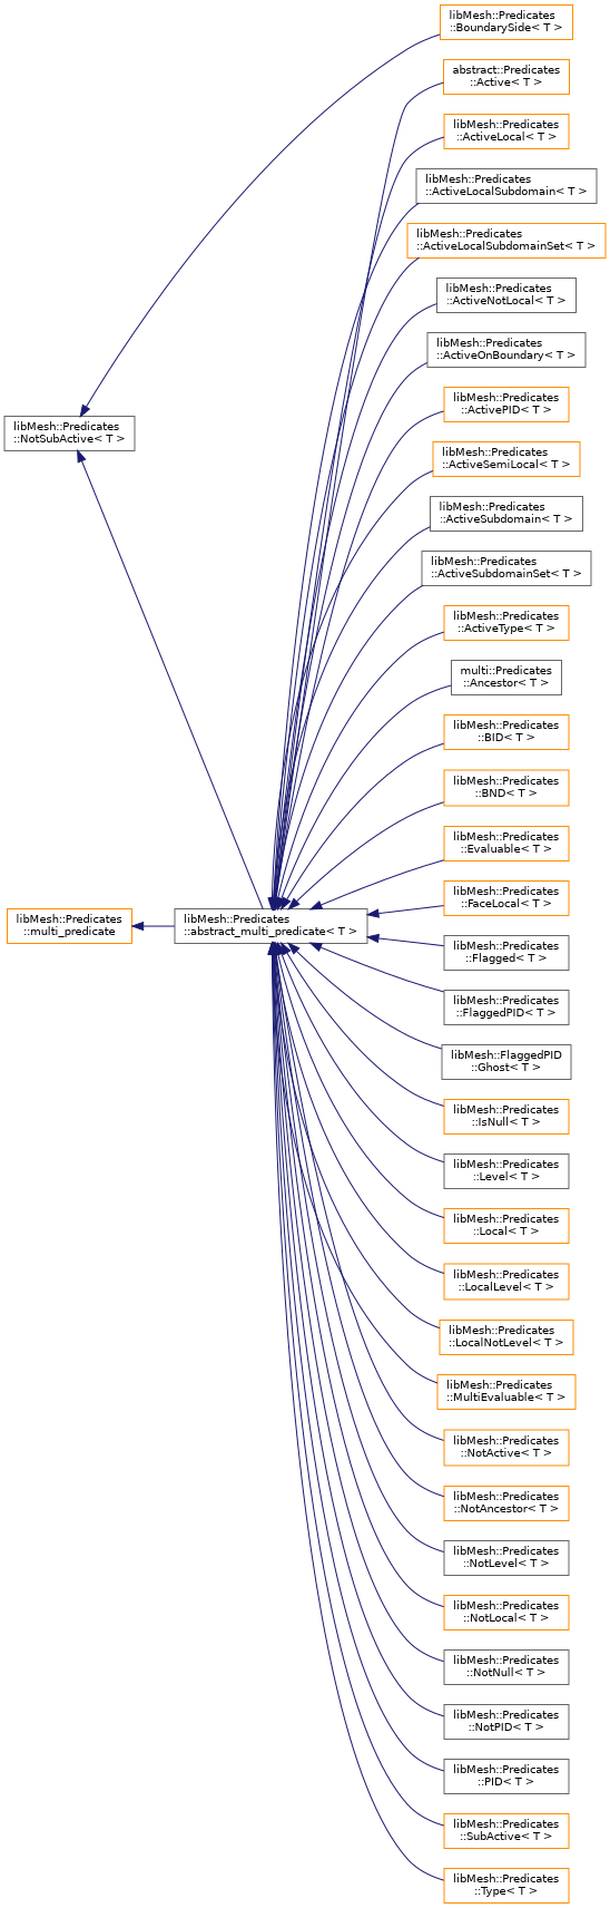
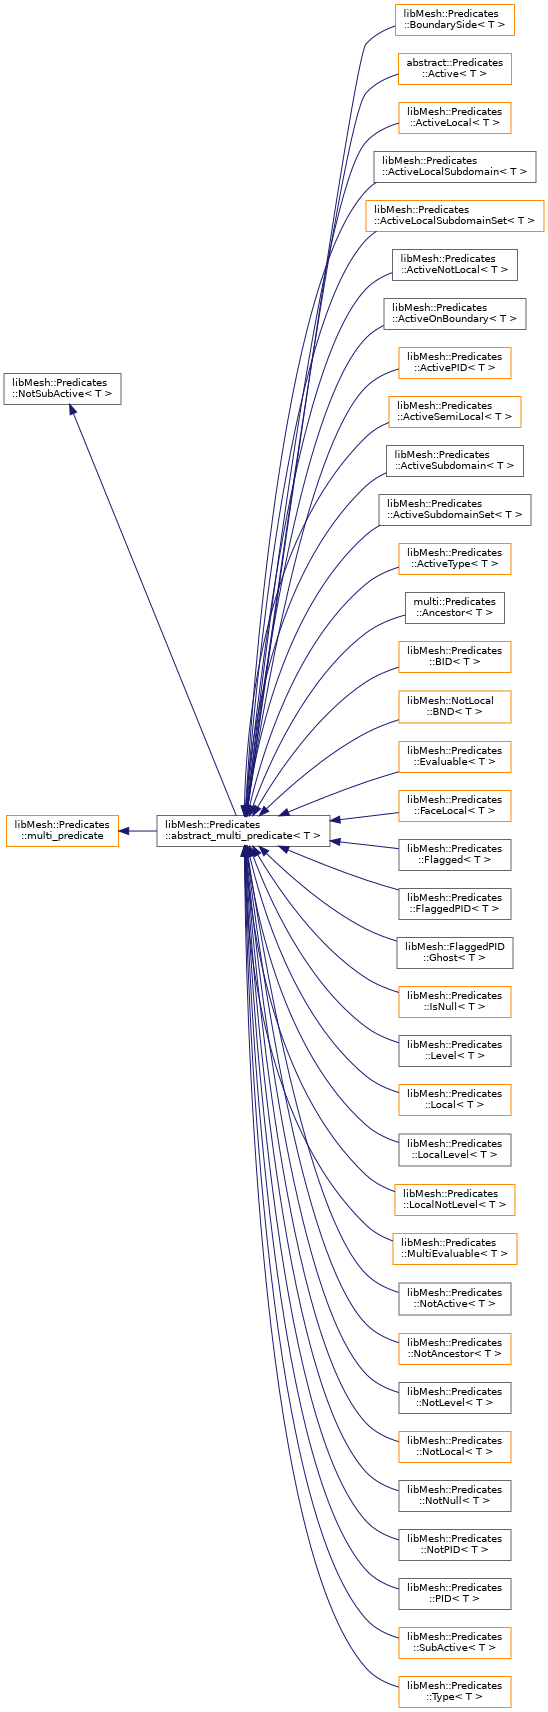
  digraph {
    rankdir=LR
    node [color=darkorange fillcolor=white fontname=Helvetica fontsize=10 shape=record style=filled]
    edge [color=midnightblue dir=back fontname=Helvetica fontsize=10 labelfontname=Helvetica labelfontsize=10 style=solid]
    n1 [height=0.2 label="libMesh::Predicates\l::multi_predicate" width=0.4]
    n2 [color=gray40 height=0.2 label="libMesh::Predicates\l::abstract_multi_predicate\< T \>" width=0.4]
    n3 [height=0.2 label="abstract::Predicates\l::Active\< T \>" width=0.4]
    n4 [height=0.2 label="libMesh::Predicates\l::ActiveLocal\< T \>" width=0.4]
    n5 [color=gray40 height=0.2 label="libMesh::Predicates\l::ActiveLocalSubdomain\< T \>" width=0.4]
    n6 [height=0.2 label="libMesh::Predicates\l::ActiveLocalSubdomainSet\< T \>" width=0.4]
    n7 [color=gray40 height=0.2 label="libMesh::Predicates\l::ActiveNotLocal\< T \>" width=0.4]
    n8 [color=gray40 height=0.2 label="libMesh::Predicates\l::ActiveOnBoundary\< T \>" width=0.4]
    n9 [height=0.2 label="libMesh::Predicates\l::ActivePID\< T \>" width=0.4]
    n10 [height=0.2 label="libMesh::Predicates\l::ActiveSemiLocal\< T \>" width=0.4]
    n11 [color=gray40 height=0.2 label="libMesh::Predicates\l::ActiveSubdomain\< T \>" width=0.4]
    n12 [color=gray40 height=0.2 label="libMesh::Predicates\l::ActiveSubdomainSet\< T \>" width=0.4]
    n13 [height=0.2 label="libMesh::Predicates\l::ActiveType\< T \>" width=0.4]
    n14 [color=gray40 height=0.2 label="multi::Predicates\l::Ancestor\< T \>" width=0.4]
    n15 [height=0.2 label="libMesh::Predicates\l::BID\< T \>" width=0.4]
-   n16 [height=0.2 label="libMesh::Predicates\l::BND\< T \>" width=0.4]
+   n16 [height=0.2 label="libMesh::NotLocal\l::BND\< T \>" width=0.4]
    n17 [height=0.2 label="libMesh::Predicates\l::BoundarySide\< T \>" width=0.4]
    n18 [height=0.2 label="libMesh::Predicates\l::Evaluable\< T \>" width=0.4]
    n19 [height=0.2 label="libMesh::Predicates\l::FaceLocal\< T \>" width=0.4]
    n20 [color=gray40 height=0.2 label="libMesh::Predicates\l::Flagged\< T \>" width=0.4]
    n21 [color=gray40 height=0.2 label="libMesh::Predicates\l::FlaggedPID\< T \>" width=0.4]
    n22 [color=gray40 height=0.2 label="libMesh::FlaggedPID\l::Ghost\< T \>" width=0.4]
    n23 [height=0.2 label="libMesh::Predicates\l::IsNull\< T \>" width=0.4]
    n24 [color=gray40 height=0.2 label="libMesh::Predicates\l::Level\< T \>" width=0.4]
    n25 [height=0.2 label="libMesh::Predicates\l::Local\< T \>" width=0.4]
-   n26 [height=0.2 label="libMesh::Predicates\l::LocalLevel\< T \>" width=0.4]
+   n26 [color=gray40 height=0.2 label="libMesh::Predicates\l::LocalLevel\< T \>" width=0.4]
    n27 [height=0.2 label="libMesh::Predicates\l::LocalNotLevel\< T \>" width=0.4]
    n28 [height=0.2 label="libMesh::Predicates\l::MultiEvaluable\< T \>" width=0.4]
-   n29 [height=0.2 label="libMesh::Predicates\l::NotActive\< T \>" width=0.4]
+   n29 [color=gray40 height=0.2 label="libMesh::Predicates\l::NotActive\< T \>" width=0.4]
    n30 [height=0.2 label="libMesh::Predicates\l::NotAncestor\< T \>" width=0.4]
    n31 [color=gray40 height=0.2 label="libMesh::Predicates\l::NotLevel\< T \>" width=0.4]
    n32 [height=0.2 label="libMesh::Predicates\l::NotLocal\< T \>" width=0.4]
    n33 [color=gray40 height=0.2 label="libMesh::Predicates\l::NotNull\< T \>" width=0.4]
    n34 [color=gray40 height=0.2 label="libMesh::Predicates\l::NotPID\< T \>" width=0.4]
    n35 [color=gray40 height=0.2 label="libMesh::Predicates\l::PID\< T \>" width=0.4]
    n36 [height=0.2 label="libMesh::Predicates\l::SubActive\< T \>" width=0.4]
    n37 [height=0.2 label="libMesh::Predicates\l::Type\< T \>" width=0.4]
    n38 [color=gray40 height=0.2 label="libMesh::Predicates\l::NotSubActive\< T \>" width=0.4]
    n1 -> n2
    n2 -> n3
    n2 -> n4
    n2 -> n5
    n2 -> n6
    n2 -> n7
    n2 -> n8
    n2 -> n9
    n2 -> n10
    n2 -> n11
    n2 -> n12
    n2 -> n13
    n2 -> n14
    n2 -> n15
    n2 -> n16
-   n38 -> n17
+   n2 -> n17
    n2 -> n18
    n2 -> n19
    n2 -> n20
    n2 -> n21
    n2 -> n22
    n2 -> n23
    n2 -> n24
    n2 -> n25
    n2 -> n26
    n2 -> n27
    n2 -> n28
    n2 -> n29
    n2 -> n30
    n2 -> n31
    n2 -> n32
    n2 -> n33
    n2 -> n34
    n2 -> n35
    n2 -> n36
    n2 -> n37
    n38 -> n2
  }
